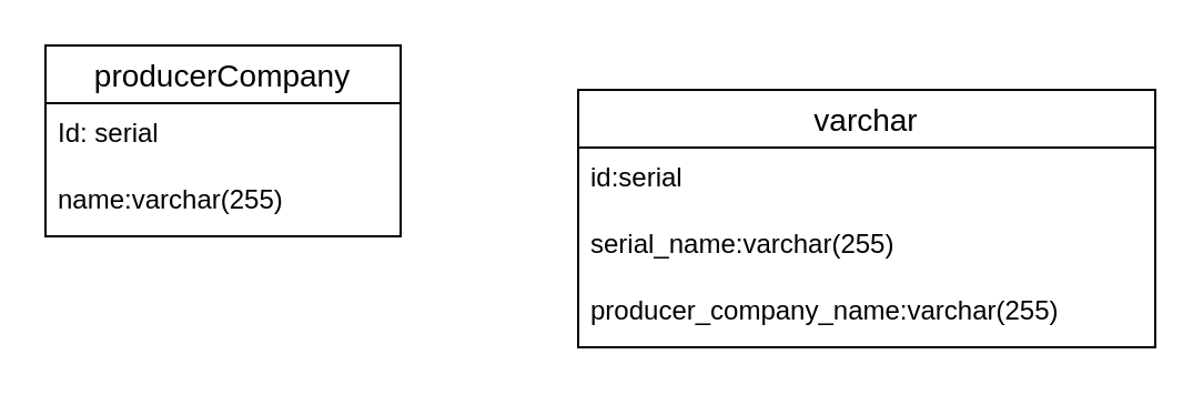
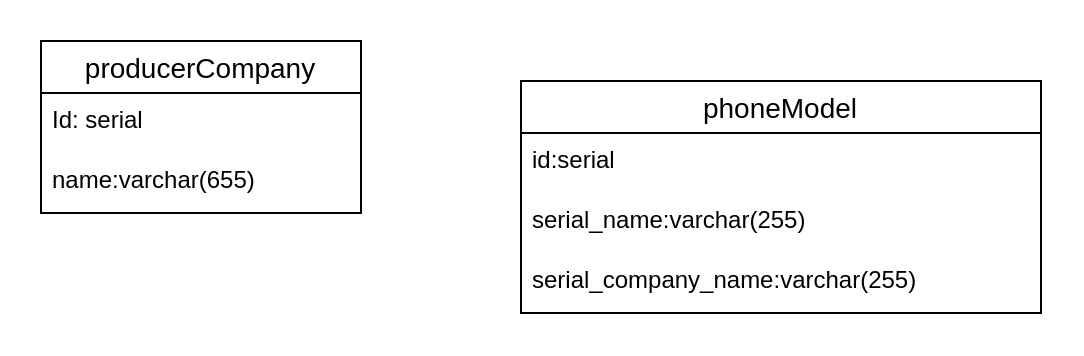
  <mxCell id="0" />
  <mxCell id="1" parent="0" />
  <mxCell id="2" value="producerCompany" style="swimlane;fontStyle=0;childLayout=stackLayout;horizontal=1;startSize=26;horizontalStack=0;resizeParent=1;resizeParentMax=0;resizeLast=0;collapsible=1;marginBottom=0;align=center;fontSize=14;" vertex="1" parent="1"><mxGeometry x="20" y="20" width="160" height="86" as="geometry" /></mxCell>
  <mxCell id="3" value="Id: serial" style="text;strokeColor=none;fillColor=none;spacingLeft=4;spacingRight=4;overflow=hidden;rotatable=0;points=[[0,0.5],[1,0.5]];portConstraint=eastwest;fontSize=12;" vertex="1" parent="2"><mxGeometry y="26" width="160" height="30" as="geometry" /></mxCell>
- <mxCell id="4" value="name:varchar(255)" style="text;strokeColor=none;fillColor=none;spacingLeft=4;spacingRight=4;overflow=hidden;rotatable=0;points=[[0,0.5],[1,0.5]];portConstraint=eastwest;fontSize=12;" vertex="1" parent="2"><mxGeometry y="56" width="160" height="30" as="geometry" /></mxCell>
- <mxCell id="5" value="varchar" style="swimlane;fontStyle=0;childLayout=stackLayout;horizontal=1;startSize=26;horizontalStack=0;resizeParent=1;resizeParentMax=0;resizeLast=0;collapsible=1;marginBottom=0;align=center;fontSize=14;" vertex="1" parent="1"><mxGeometry x="260" y="40" width="260" height="116" as="geometry" /></mxCell>
+ <mxCell id="4" value="name:varchar(655)" style="text;strokeColor=none;fillColor=none;spacingLeft=4;spacingRight=4;overflow=hidden;rotatable=0;points=[[0,0.5],[1,0.5]];portConstraint=eastwest;fontSize=12;" vertex="1" parent="2"><mxGeometry y="56" width="160" height="30" as="geometry" /></mxCell>
+ <mxCell id="5" value="phoneModel" style="swimlane;fontStyle=0;childLayout=stackLayout;horizontal=1;startSize=26;horizontalStack=0;resizeParent=1;resizeParentMax=0;resizeLast=0;collapsible=1;marginBottom=0;align=center;fontSize=14;" vertex="1" parent="1"><mxGeometry x="260" y="40" width="260" height="116" as="geometry" /></mxCell>
  <mxCell id="6" value="id:serial" style="text;strokeColor=none;fillColor=none;spacingLeft=4;spacingRight=4;overflow=hidden;rotatable=0;points=[[0,0.5],[1,0.5]];portConstraint=eastwest;fontSize=12;" vertex="1" parent="5"><mxGeometry y="26" width="260" height="30" as="geometry" /></mxCell>
  <mxCell id="7" value="serial_name:varchar(255)" style="text;strokeColor=none;fillColor=none;spacingLeft=4;spacingRight=4;overflow=hidden;rotatable=0;points=[[0,0.5],[1,0.5]];portConstraint=eastwest;fontSize=12;" vertex="1" parent="5"><mxGeometry y="56" width="260" height="30" as="geometry" /></mxCell>
- <mxCell id="8" value="producer_company_name:varchar(255)" style="text;strokeColor=none;fillColor=none;spacingLeft=4;spacingRight=4;overflow=hidden;rotatable=0;points=[[0,0.5],[1,0.5]];portConstraint=eastwest;fontSize=12;" vertex="1" parent="5"><mxGeometry y="86" width="260" height="30" as="geometry" /></mxCell>
+ <mxCell id="8" value="serial_company_name:varchar(255)" style="text;strokeColor=none;fillColor=none;spacingLeft=4;spacingRight=4;overflow=hidden;rotatable=0;points=[[0,0.5],[1,0.5]];portConstraint=eastwest;fontSize=12;" vertex="1" parent="5"><mxGeometry y="86" width="260" height="30" as="geometry" /></mxCell>
